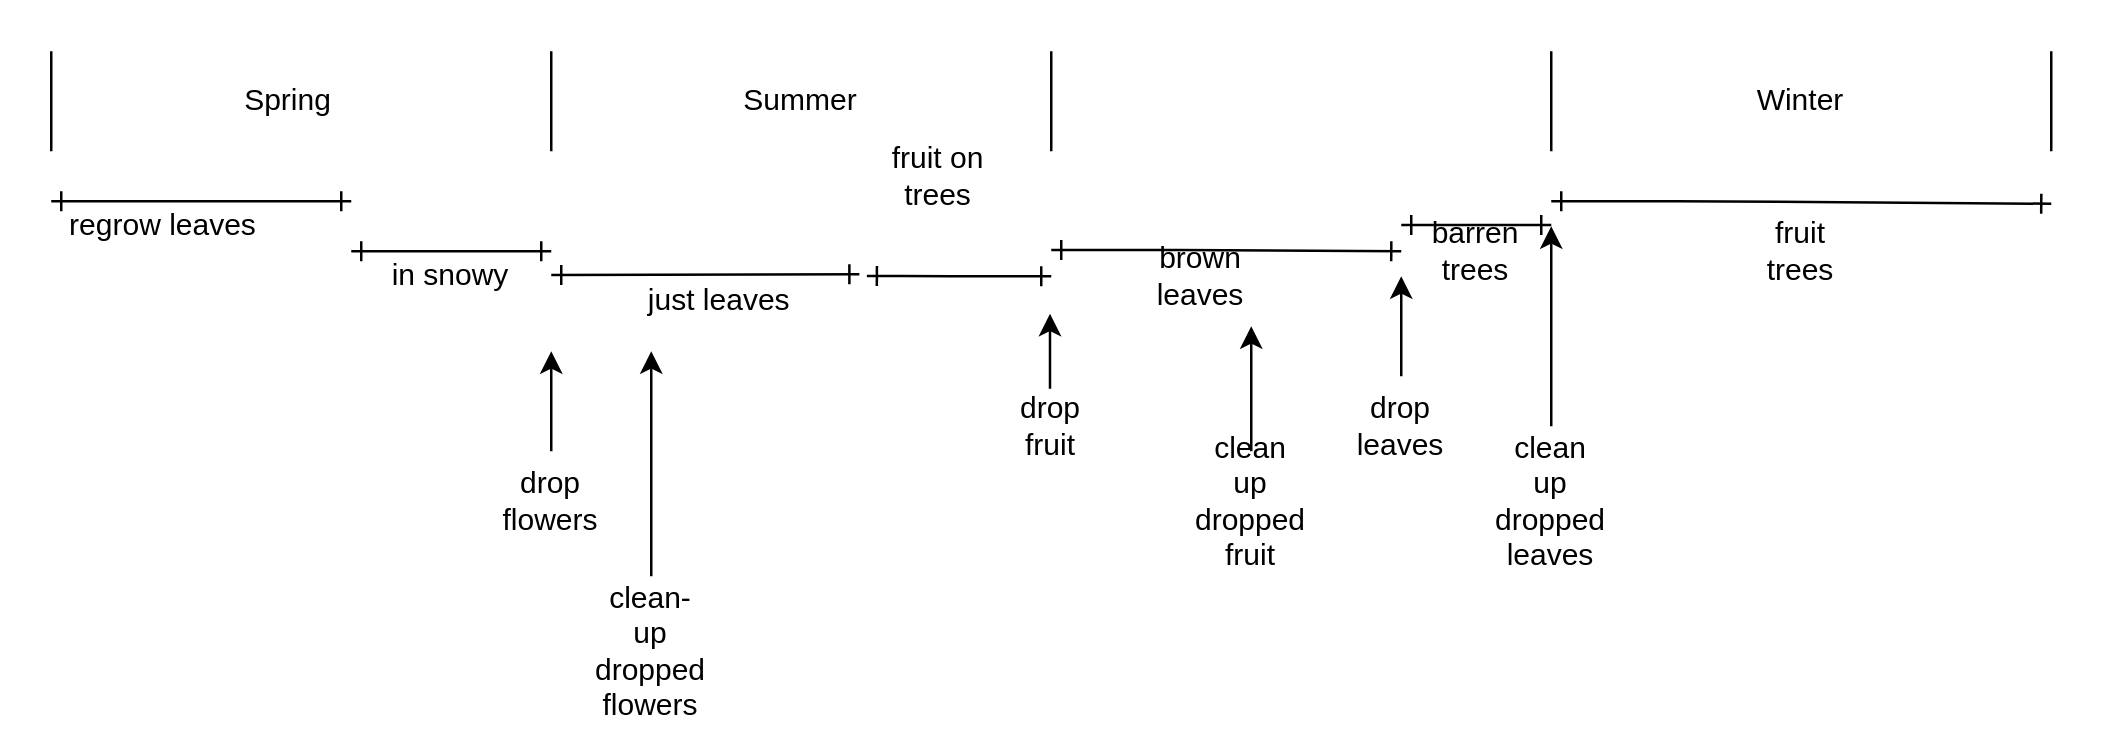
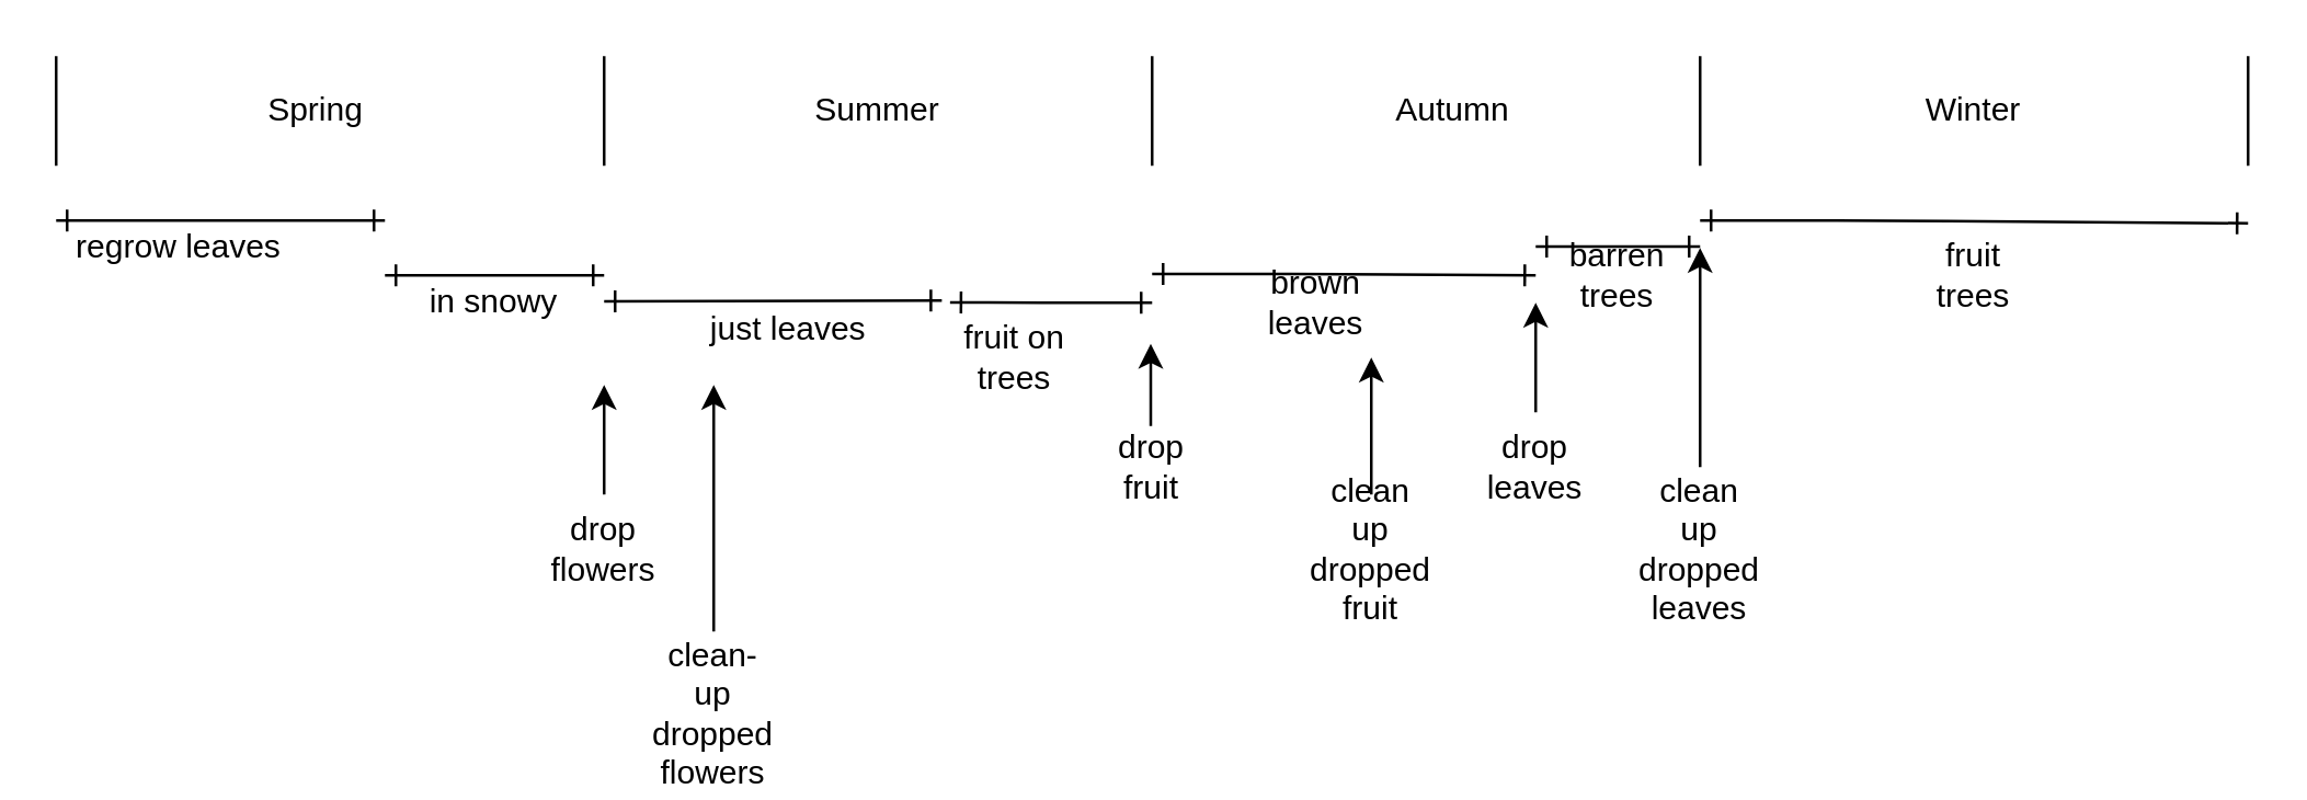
  <mxCell id="0" />
  <mxCell id="1" parent="0" />
  <mxCell id="2" value="" style="endArrow=none;html=1;" edge="1" parent="1"><mxGeometry width="50" height="50" relative="1" as="geometry"><mxPoint x="20" y="60" as="sourcePoint" /><mxPoint x="20" y="20" as="targetPoint" /></mxGeometry></mxCell>
  <mxCell id="3" value="" style="endArrow=none;html=1;" edge="1" parent="1"><mxGeometry width="50" height="50" relative="1" as="geometry"><mxPoint x="220" y="60" as="sourcePoint" /><mxPoint x="220" y="20" as="targetPoint" /><Array as="points" /></mxGeometry></mxCell>
  <mxCell id="4" value="" style="endArrow=none;html=1;" edge="1" parent="1"><mxGeometry width="50" height="50" relative="1" as="geometry"><mxPoint x="420" y="60" as="sourcePoint" /><mxPoint x="420" y="20" as="targetPoint" /></mxGeometry></mxCell>
  <mxCell id="5" value="" style="endArrow=none;html=1;" edge="1" parent="1"><mxGeometry width="50" height="50" relative="1" as="geometry"><mxPoint x="620" y="60" as="sourcePoint" /><mxPoint x="620" y="20" as="targetPoint" /><Array as="points" /></mxGeometry></mxCell>
  <mxCell id="6" value="" style="endArrow=none;html=1;" edge="1" parent="1"><mxGeometry width="50" height="50" relative="1" as="geometry"><mxPoint x="820" y="60" as="sourcePoint" /><mxPoint x="820" y="20" as="targetPoint" /><Array as="points" /></mxGeometry></mxCell>
  <mxCell id="7" value="Spring" style="text;html=1;strokeColor=none;fillColor=none;align=center;verticalAlign=middle;whiteSpace=wrap;rounded=0;" vertex="1" parent="1"><mxGeometry x="70" y="30" width="90" height="20" as="geometry" /></mxCell>
  <mxCell id="8" value="Summer" style="text;html=1;strokeColor=none;fillColor=none;align=center;verticalAlign=middle;whiteSpace=wrap;rounded=0;" vertex="1" parent="1"><mxGeometry x="300" y="30" width="40" height="20" as="geometry" /></mxCell>
+ <mxCell id="9" value="Autumn" style="text;html=1;strokeColor=none;fillColor=none;align=center;verticalAlign=middle;whiteSpace=wrap;rounded=0;" vertex="1" parent="1"><mxGeometry x="510" y="30" width="40" height="20" as="geometry" /></mxCell>
  <mxCell id="10" value="Winter" style="text;html=1;strokeColor=none;fillColor=none;align=center;verticalAlign=middle;whiteSpace=wrap;rounded=0;" vertex="1" parent="1"><mxGeometry x="700" y="30" width="40" height="20" as="geometry" /></mxCell>
  <mxCell id="11" value="" style="endArrow=ERone;startArrow=ERone;html=1;startFill=0;endFill=0;" edge="1" parent="1"><mxGeometry width="50" height="50" relative="1" as="geometry"><mxPoint x="20" y="80" as="sourcePoint" /><mxPoint x="140" y="80" as="targetPoint" /></mxGeometry></mxCell>
  <mxCell id="12" value="regrow leaves" style="text;html=1;strokeColor=none;fillColor=none;align=center;verticalAlign=middle;whiteSpace=wrap;rounded=0;" vertex="1" parent="1"><mxGeometry x="25" y="80" width="80" height="20" as="geometry" /></mxCell>
  <mxCell id="13" value="in snowy" style="text;html=1;strokeColor=none;fillColor=none;align=center;verticalAlign=middle;whiteSpace=wrap;rounded=0;" vertex="1" parent="1"><mxGeometry x="140" y="100" width="80" height="20" as="geometry" /></mxCell>
  <mxCell id="14" value="" style="endArrow=ERone;startArrow=ERone;html=1;startFill=0;endFill=0;" edge="1" parent="1"><mxGeometry width="50" height="50" relative="1" as="geometry"><mxPoint x="140" y="100" as="sourcePoint" /><mxPoint x="220" y="100" as="targetPoint" /></mxGeometry></mxCell>
  <mxCell id="15" value="" style="endArrow=ERone;startArrow=ERone;html=1;startFill=0;endFill=0;entryX=0.946;entryY=-0.041;entryDx=0;entryDy=0;entryPerimeter=0;" edge="1" parent="1" target="16"><mxGeometry width="50" height="50" relative="1" as="geometry"><mxPoint x="220" y="109.5" as="sourcePoint" /><mxPoint x="340" y="110" as="targetPoint" /></mxGeometry></mxCell>
  <mxCell id="16" value="just leaves" style="text;html=1;strokeColor=none;fillColor=none;align=center;verticalAlign=middle;whiteSpace=wrap;rounded=0;" vertex="1" parent="1"><mxGeometry x="225" y="110" width="125" height="20" as="geometry" /></mxCell>
  <mxCell id="17" value="" style="endArrow=classic;html=1;" edge="1" parent="1"><mxGeometry width="50" height="50" relative="1" as="geometry"><mxPoint x="220" y="180" as="sourcePoint" /><mxPoint x="220" y="140" as="targetPoint" /></mxGeometry></mxCell>
  <mxCell id="18" value="drop flowers" style="text;html=1;strokeColor=none;fillColor=none;align=center;verticalAlign=middle;whiteSpace=wrap;rounded=0;" vertex="1" parent="1"><mxGeometry x="200" y="190" width="40" height="20" as="geometry" /></mxCell>
  <mxCell id="19" value="" style="endArrow=classic;html=1;" edge="1" parent="1"><mxGeometry width="50" height="50" relative="1" as="geometry"><mxPoint x="260" y="230" as="sourcePoint" /><mxPoint x="260" y="140" as="targetPoint" /></mxGeometry></mxCell>
  <mxCell id="20" value="clean-up&lt;br&gt;dropped flowers&lt;br&gt;" style="text;html=1;strokeColor=none;fillColor=none;align=center;verticalAlign=middle;whiteSpace=wrap;rounded=0;" vertex="1" parent="1"><mxGeometry x="240" y="250" width="40" height="20" as="geometry" /></mxCell>
  <mxCell id="21" value="" style="endArrow=ERone;startArrow=ERone;html=1;startFill=0;endFill=0;exitX=0.97;exitY=-0.007;exitDx=0;exitDy=0;exitPerimeter=0;" edge="1" parent="1" source="16"><mxGeometry width="50" height="50" relative="1" as="geometry"><mxPoint x="230" y="119.5" as="sourcePoint" /><mxPoint x="420" y="110" as="targetPoint" /><Array as="points"><mxPoint x="370" y="110" /><mxPoint x="390" y="110" /></Array></mxGeometry></mxCell>
- <mxCell id="22" value="fruit on trees" style="text;html=1;strokeColor=none;fillColor=none;align=center;verticalAlign=middle;whiteSpace=wrap;rounded=0;" vertex="1" parent="1"><mxGeometry x="355" y="60" width="40" height="20" as="geometry" /></mxCell>
+ <mxCell id="22" value="fruit on trees" style="text;html=1;strokeColor=none;fillColor=none;align=center;verticalAlign=middle;whiteSpace=wrap;rounded=0;" vertex="1" parent="1"><mxGeometry x="350" y="120" width="40" height="20" as="geometry" /></mxCell>
  <mxCell id="23" value="" style="endArrow=classic;html=1;" edge="1" parent="1"><mxGeometry width="50" height="50" relative="1" as="geometry"><mxPoint x="419.5" y="155" as="sourcePoint" /><mxPoint x="419.5" y="125" as="targetPoint" /></mxGeometry></mxCell>
  <mxCell id="24" value="drop fruit" style="text;html=1;strokeColor=none;fillColor=none;align=center;verticalAlign=middle;whiteSpace=wrap;rounded=0;" vertex="1" parent="1"><mxGeometry x="400" y="160" width="40" height="20" as="geometry" /></mxCell>
  <mxCell id="25" value="" style="endArrow=ERone;startArrow=ERone;html=1;startFill=0;endFill=0;" edge="1" parent="1"><mxGeometry width="50" height="50" relative="1" as="geometry"><mxPoint x="420" y="99.5" as="sourcePoint" /><mxPoint x="560" y="100" as="targetPoint" /><Array as="points"><mxPoint x="480" y="99.5" /></Array></mxGeometry></mxCell>
  <mxCell id="26" value="brown leaves" style="text;html=1;strokeColor=none;fillColor=none;align=center;verticalAlign=middle;whiteSpace=wrap;rounded=0;" vertex="1" parent="1"><mxGeometry x="460" y="100" width="40" height="20" as="geometry" /></mxCell>
  <mxCell id="27" value="" style="endArrow=ERone;startArrow=ERone;html=1;startFill=0;endFill=0;" edge="1" parent="1"><mxGeometry width="50" height="50" relative="1" as="geometry"><mxPoint x="560" y="89.5" as="sourcePoint" /><mxPoint x="620" y="90" as="targetPoint" /><Array as="points"><mxPoint x="620" y="89.5" /></Array></mxGeometry></mxCell>
  <mxCell id="28" value="" style="endArrow=classic;html=1;" edge="1" parent="1"><mxGeometry width="50" height="50" relative="1" as="geometry"><mxPoint x="560" y="150" as="sourcePoint" /><mxPoint x="560" y="110" as="targetPoint" /></mxGeometry></mxCell>
  <mxCell id="29" value="drop leaves" style="text;html=1;strokeColor=none;fillColor=none;align=center;verticalAlign=middle;whiteSpace=wrap;rounded=0;" vertex="1" parent="1"><mxGeometry x="540" y="160" width="40" height="20" as="geometry" /></mxCell>
  <mxCell id="30" value="barren trees" style="text;html=1;strokeColor=none;fillColor=none;align=center;verticalAlign=middle;whiteSpace=wrap;rounded=0;" vertex="1" parent="1"><mxGeometry x="570" y="90" width="40" height="20" as="geometry" /></mxCell>
  <mxCell id="31" value="" style="endArrow=ERone;startArrow=ERone;html=1;startFill=0;endFill=0;" edge="1" parent="1"><mxGeometry width="50" height="50" relative="1" as="geometry"><mxPoint x="620" y="80" as="sourcePoint" /><mxPoint x="820" y="81" as="targetPoint" /><Array as="points"><mxPoint x="680" y="80" /></Array></mxGeometry></mxCell>
  <mxCell id="32" value="fruit trees" style="text;html=1;strokeColor=none;fillColor=none;align=center;verticalAlign=middle;whiteSpace=wrap;rounded=0;" vertex="1" parent="1"><mxGeometry x="700" y="90" width="40" height="20" as="geometry" /></mxCell>
  <mxCell id="33" value="" style="endArrow=classic;html=1;" edge="1" parent="1"><mxGeometry width="50" height="50" relative="1" as="geometry"><mxPoint x="500" y="180" as="sourcePoint" /><mxPoint x="500" y="130" as="targetPoint" /></mxGeometry></mxCell>
  <mxCell id="34" value="clean up dropped fruit" style="text;html=1;strokeColor=none;fillColor=none;align=center;verticalAlign=middle;whiteSpace=wrap;rounded=0;" vertex="1" parent="1"><mxGeometry x="480" y="190" width="40" height="20" as="geometry" /></mxCell>
  <mxCell id="35" value="" style="endArrow=classic;html=1;" edge="1" parent="1"><mxGeometry width="50" height="50" relative="1" as="geometry"><mxPoint x="620" y="170" as="sourcePoint" /><mxPoint x="620" y="90" as="targetPoint" /></mxGeometry></mxCell>
  <mxCell id="36" value="clean up dropped leaves" style="text;html=1;strokeColor=none;fillColor=none;align=center;verticalAlign=middle;whiteSpace=wrap;rounded=0;" vertex="1" parent="1"><mxGeometry x="600" y="190" width="40" height="20" as="geometry" /></mxCell>
